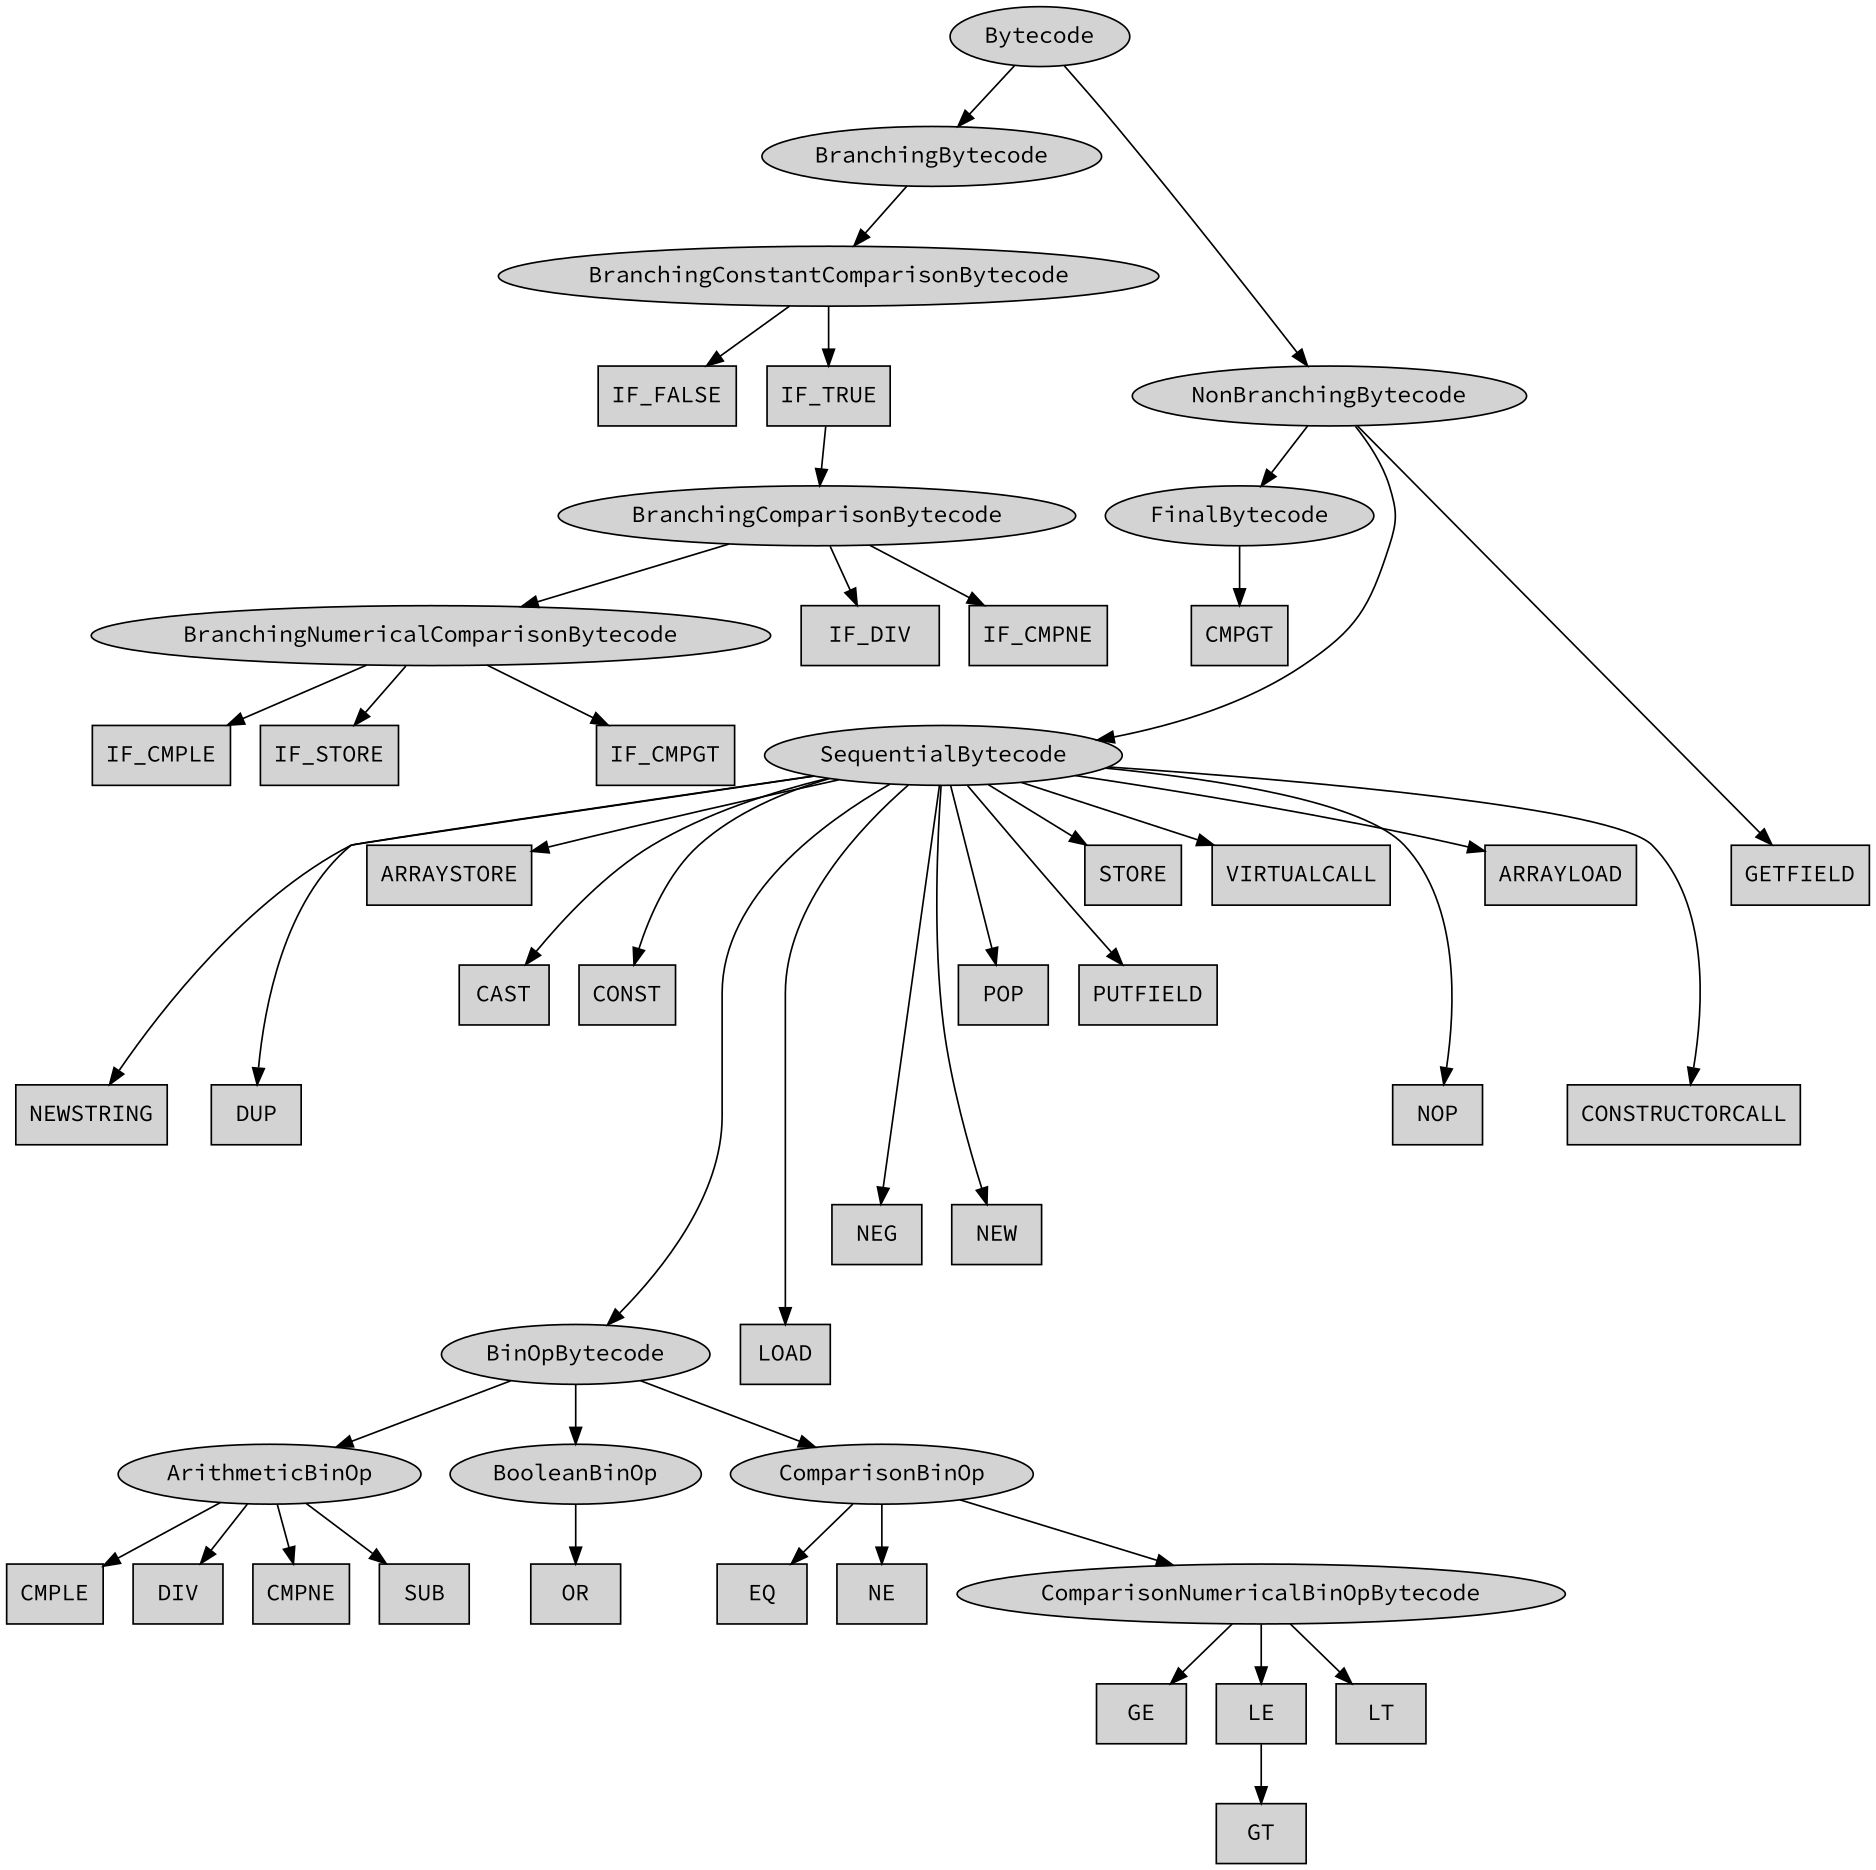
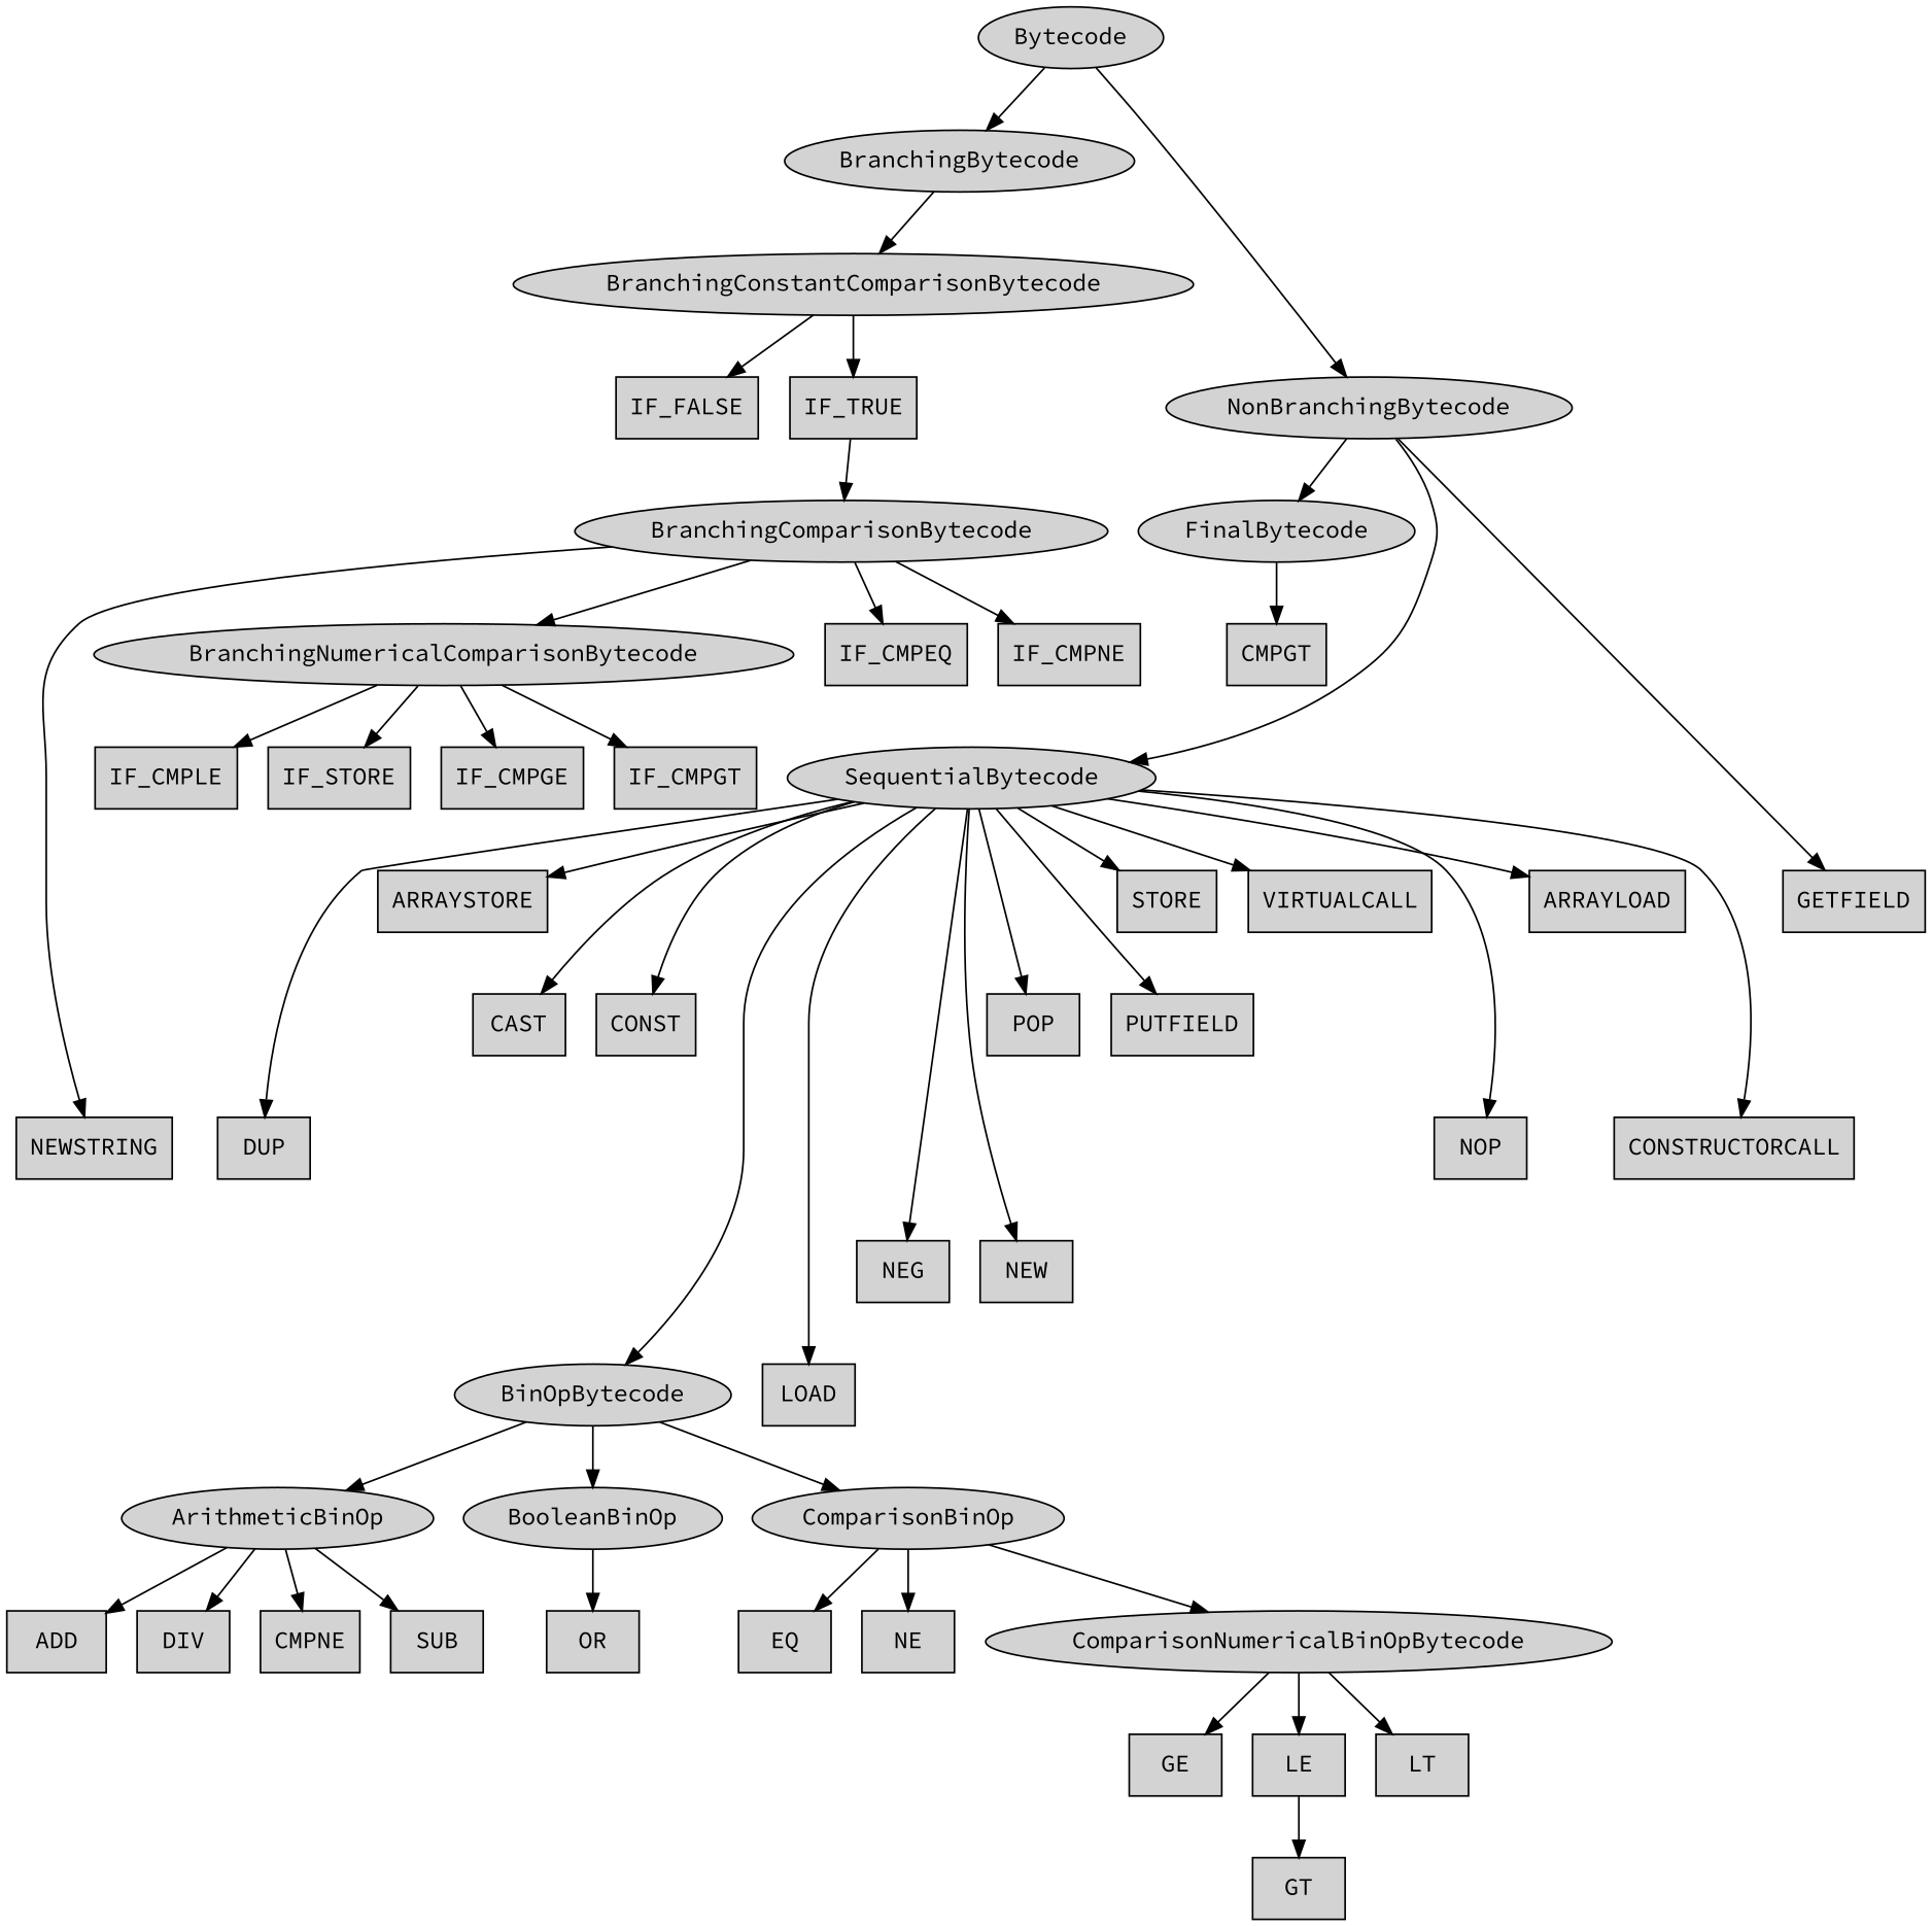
  digraph {
    fontname="Source Code Pro"
    node [fontname="Source Code Pro" style=filled shape=box]
    edge [fontname="Source Code Pro"]
    n1 [label=Bytecode shape=""]
    n2 [label=BranchingBytecode shape=""]
    n3 [label=NonBranchingBytecode shape=""]
    n4 [label=BranchingConstantComparisonBytecode shape=""]
    n5 [label=SequentialBytecode shape=""]
    n6 [label=FinalBytecode shape=""]
    n7 [label=GETFIELD]
    n8 [label=BranchingComparisonBytecode shape=""]
    n9 [label=BranchingNumericalComparisonBytecode shape=""]
-   n10 [label=IF_DIV]
+   n10 [label=IF_CMPEQ]
    n11 [label=IF_CMPNE]
    n12 [label=IF_FALSE]
    n13 [label=IF_TRUE]
    n14 [label=ARRAYLOAD]
    n15 [label=ARRAYSTORE]
    n16 [label=CAST]
    n17 [label=CONST]
    n18 [label=CONSTRUCTORCALL]
    n19 [label=DUP]
    n20 [label=BinOpBytecode shape=""]
    n21 [label=LOAD]
    n22 [label=NEG]
    n23 [label=NEW]
    n24 [label=NEWSTRING]
    n25 [label=NOP]
    n26 [label=POP]
    n27 [label=PUTFIELD]
    n28 [label=STORE]
    n29 [label=VIRTUALCALL]
    n30 [label=CMPGT]
+   n31 [label=IF_CMPGE]
    n32 [label=IF_CMPGT]
    n33 [label=IF_CMPLE]
    n34 [label=IF_STORE]
    n35 [label=ArithmeticBinOp shape=""]
    n36 [label=BooleanBinOp shape=""]
    n37 [label=ComparisonBinOp shape=""]
-   n38 [label=CMPLE]
+   n38 [label=ADD]
    n39 [label=DIV]
    n40 [label=CMPNE]
    n41 [label=SUB]
    n42 [label=OR]
    n43 [label=ComparisonNumericalBinOpBytecode shape=""]
    n44 [label=EQ]
    n45 [label=NE]
    n46 [label=GE]
    n47 [label=LE]
    n48 [label=LT]
    n49 [label=GT]
    n1 -> n2
    n1 -> n3 [minlen=3]
    n2 -> n4
    n3 -> n5 [minlen=3]
    n3 -> n6
    n3 -> n7 [minlen=4]
    n4 -> n12
    n4 -> n13
    n5 -> n14
    n5 -> n15
    n5 -> n16 [minlen=2]
    n5 -> n17 [minlen=2]
    n5 -> n18 [minlen=3]
    n5 -> n19 [minlen=3]
    n5 -> n20 [minlen=5]
    n5 -> n21 [minlen=5]
    n5 -> n22 [minlen=4]
    n5 -> n23 [minlen=4]
-   n5 -> n24 [minlen=3]
+   n8 -> n24 [minlen=3]
    n5 -> n25 [minlen=3]
    n5 -> n26 [minlen=2]
    n5 -> n27 [minlen=2]
    n5 -> n28
    n5 -> n29
    n6 -> n30
    n8 -> n9
    n8 -> n10
    n8 -> n11
+   n9 -> n31
    n9 -> n32
    n9 -> n33
    n9 -> n34
    n13 -> n8
    n20 -> n35
    n20 -> n36
    n20 -> n37
    n35 -> n38
    n35 -> n39
    n35 -> n40
    n35 -> n41
    n36 -> n42
    n37 -> n43
    n37 -> n44
    n37 -> n45
    n43 -> n46
    n43 -> n47
    n43 -> n48
    n47 -> n49
  }
